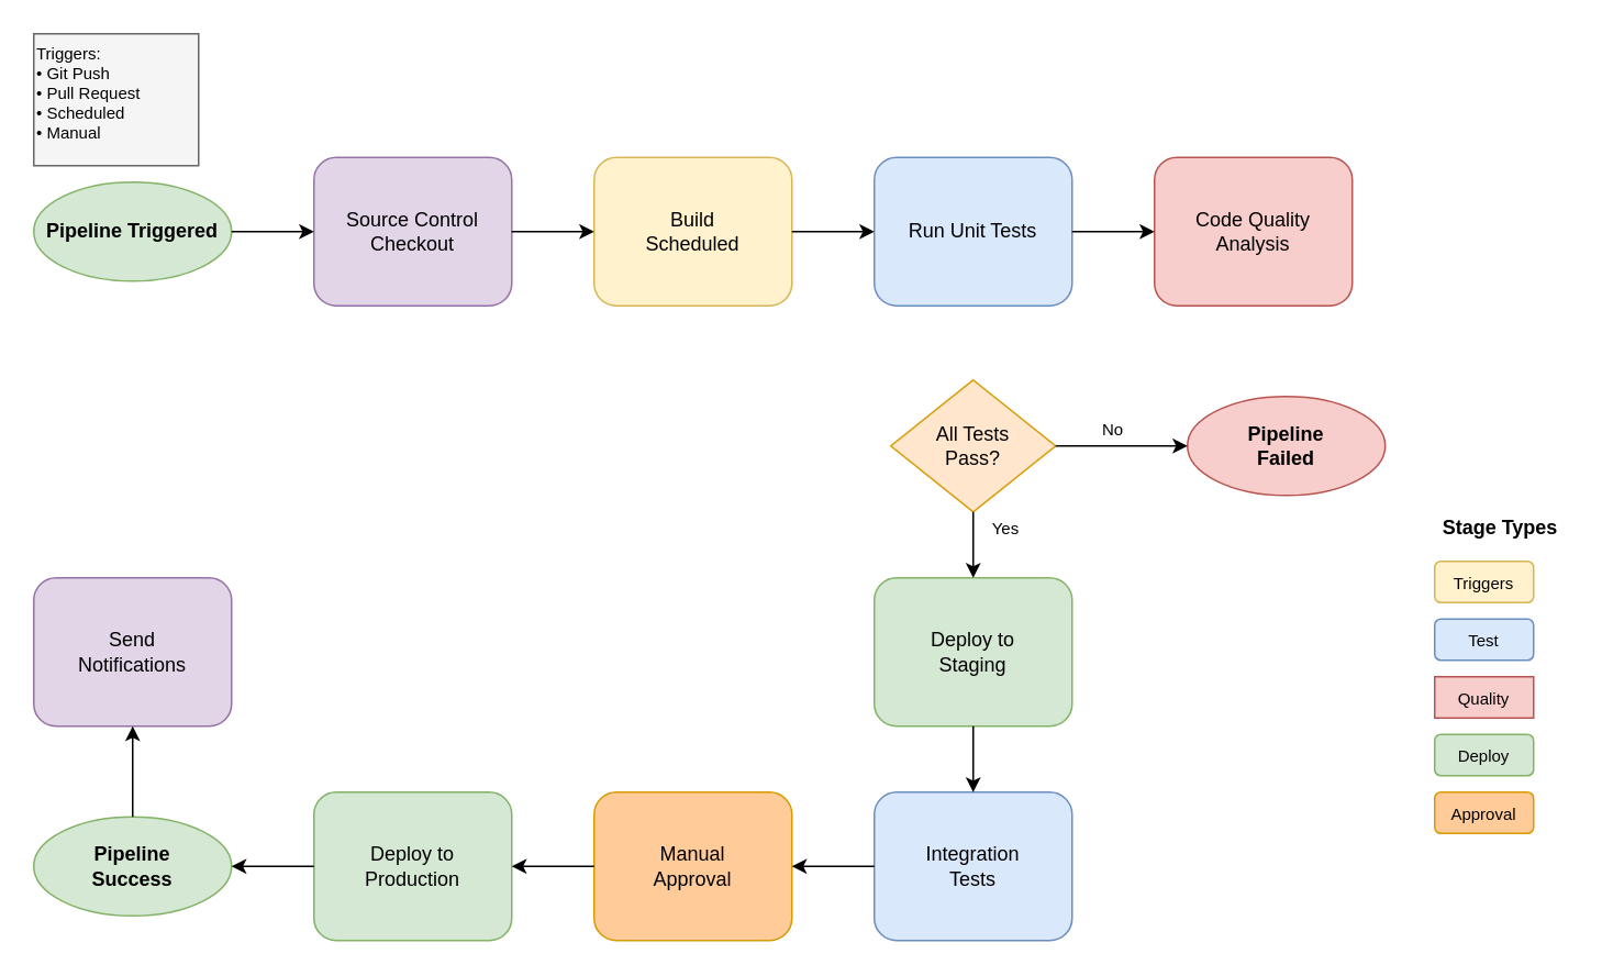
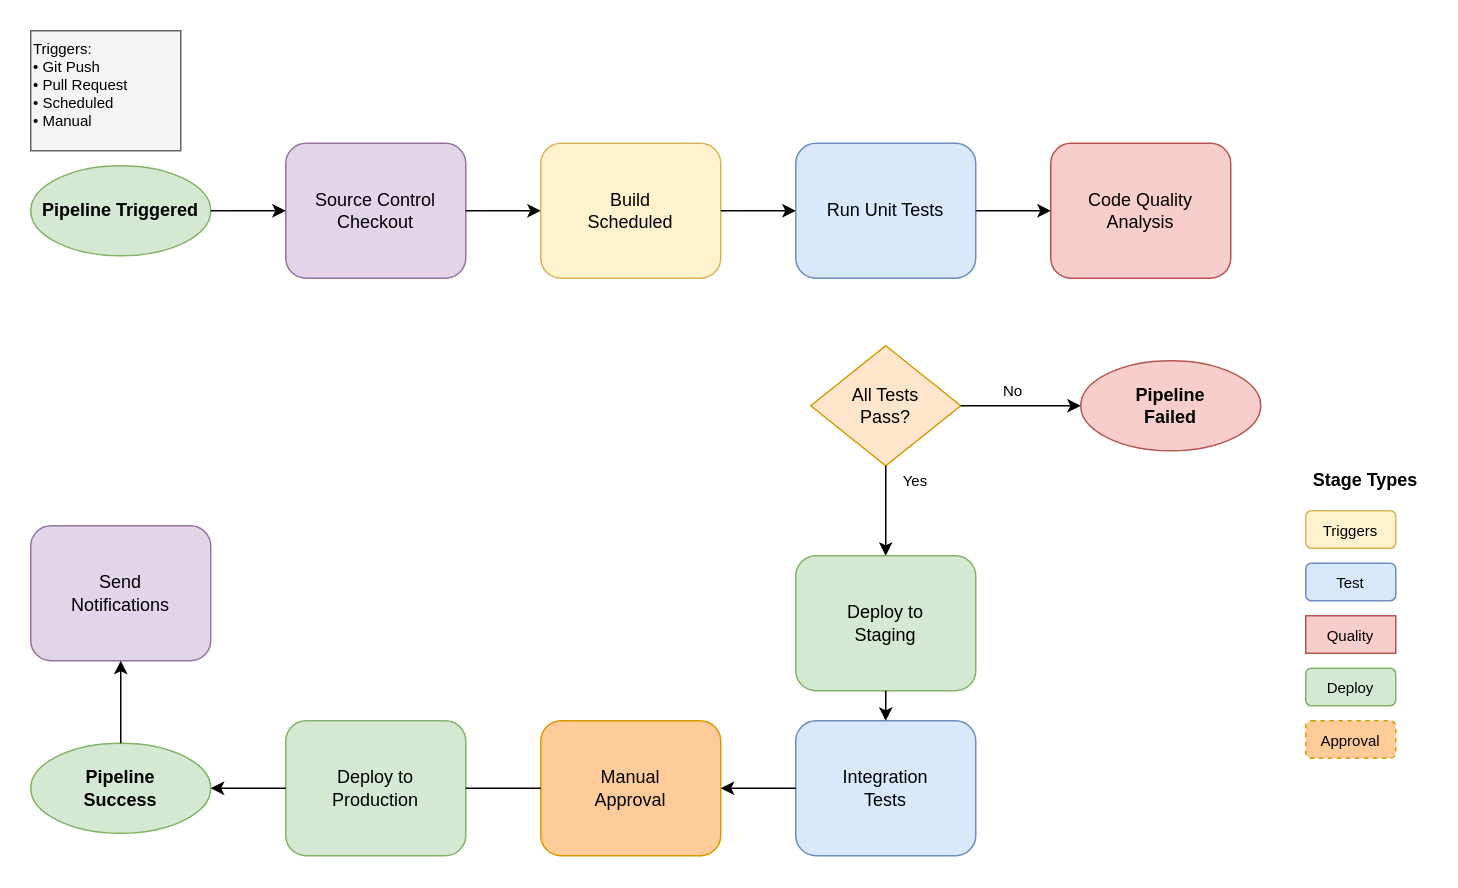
  <mxCell id="0" />
  <mxCell id="1" parent="0" />
  <mxCell id="2" value="Pipeline Triggered" style="ellipse;whiteSpace=wrap;html=1;fillColor=#d5e8d4;strokeColor=#82b366;fontSize=12;fontStyle=1;" vertex="1" parent="1"><mxGeometry x="20" y="110" width="120" height="60" as="geometry" /></mxCell>
  <mxCell id="3" value="Source Control&#10;Checkout" style="rounded=1;whiteSpace=wrap;html=1;fillColor=#e1d5e7;strokeColor=#9673a6;fontSize=12;" vertex="1" parent="1"><mxGeometry x="190" y="95" width="120" height="90" as="geometry" /></mxCell>
  <mxCell id="4" value="Build&#10;Scheduled" style="rounded=1;whiteSpace=wrap;html=1;fillColor=#fff2cc;strokeColor=#d6b656;fontSize=12;" vertex="1" parent="1"><mxGeometry x="360" y="95" width="120" height="90" as="geometry" /></mxCell>
  <mxCell id="5" value="Run Unit Tests" style="rounded=1;whiteSpace=wrap;html=1;fillColor=#dae8fc;strokeColor=#6c8ebf;fontSize=12;" vertex="1" parent="1"><mxGeometry x="530" y="95" width="120" height="90" as="geometry" /></mxCell>
  <mxCell id="6" value="Code Quality&#10;Analysis" style="rounded=1;whiteSpace=wrap;html=1;fillColor=#f8cecc;strokeColor=#b85450;fontSize=12;" vertex="1" parent="1"><mxGeometry x="700" y="95" width="120" height="90" as="geometry" /></mxCell>
  <mxCell id="7" value="All Tests&#10;Pass?" style="rhombus;whiteSpace=wrap;html=1;fillColor=#ffe6cc;strokeColor=#d79b00;fontSize=12;" vertex="1" parent="1"><mxGeometry x="540" y="230" width="100" height="80" as="geometry" /></mxCell>
- <mxCell id="8" value="Deploy to&#10;Staging" style="rounded=1;whiteSpace=wrap;html=1;fillColor=#d5e8d4;strokeColor=#82b366;fontSize=12;" vertex="1" parent="1"><mxGeometry x="530" y="350" width="120" height="90" as="geometry" /></mxCell>
+ <mxCell id="8" value="Deploy to&#10;Staging" style="rounded=1;whiteSpace=wrap;html=1;fillColor=#d5e8d4;strokeColor=#82b366;fontSize=12;" vertex="1" parent="1"><mxGeometry x="530" y="370" width="120" height="90" as="geometry" /></mxCell>
  <mxCell id="9" value="Integration&#10;Tests" style="rounded=1;whiteSpace=wrap;html=1;fillColor=#dae8fc;strokeColor=#6c8ebf;fontSize=12;" vertex="1" parent="1"><mxGeometry x="530" y="480" width="120" height="90" as="geometry" /></mxCell>
  <mxCell id="10" value="Manual&#10;Approval" style="rounded=1;whiteSpace=wrap;html=1;fillColor=#ffcc99;strokeColor=#d79b00;fontSize=12;" vertex="1" parent="1"><mxGeometry x="360" y="480" width="120" height="90" as="geometry" /></mxCell>
  <mxCell id="11" value="Deploy to&#10;Production" style="rounded=1;whiteSpace=wrap;html=1;fillColor=#d5e8d4;strokeColor=#82b366;fontSize=12;" vertex="1" parent="1"><mxGeometry x="190" y="480" width="120" height="90" as="geometry" /></mxCell>
  <mxCell id="12" value="Pipeline&#10;Success" style="ellipse;whiteSpace=wrap;html=1;fillColor=#d5e8d4;strokeColor=#82b366;fontSize=12;fontStyle=1;" vertex="1" parent="1"><mxGeometry x="20" y="495" width="120" height="60" as="geometry" /></mxCell>
  <mxCell id="13" value="Pipeline&#10;Failed" style="ellipse;whiteSpace=wrap;html=1;fillColor=#f8cecc;strokeColor=#b85450;fontSize=12;fontStyle=1;" vertex="1" parent="1"><mxGeometry x="720" y="240" width="120" height="60" as="geometry" /></mxCell>
  <mxCell id="14" value="Send&#10;Notifications" style="rounded=1;whiteSpace=wrap;html=1;fillColor=#e1d5e7;strokeColor=#9673a6;fontSize=12;" vertex="1" parent="1"><mxGeometry x="20" y="350" width="120" height="90" as="geometry" /></mxCell>
  <mxCell id="15" style="edgeStyle=orthogonalEdgeStyle;rounded=0;orthogonalLoop=1;jettySize=auto;html=1;exitX=1;exitY=0.5;exitDx=0;exitDy=0;entryX=0;entryY=0.5;entryDx=0;entryDy=0;" edge="1" parent="1" source="2" target="3"><mxGeometry relative="1" as="geometry" /></mxCell>
  <mxCell id="16" style="edgeStyle=orthogonalEdgeStyle;rounded=0;orthogonalLoop=1;jettySize=auto;html=1;exitX=1;exitY=0.5;exitDx=0;exitDy=0;entryX=0;entryY=0.5;entryDx=0;entryDy=0;" edge="1" parent="1" source="3" target="4"><mxGeometry relative="1" as="geometry" /></mxCell>
  <mxCell id="17" style="edgeStyle=orthogonalEdgeStyle;rounded=0;orthogonalLoop=1;jettySize=auto;html=1;exitX=1;exitY=0.5;exitDx=0;exitDy=0;entryX=0;entryY=0.5;entryDx=0;entryDy=0;" edge="1" parent="1" source="4" target="5"><mxGeometry relative="1" as="geometry" /></mxCell>
  <mxCell id="18" style="edgeStyle=orthogonalEdgeStyle;rounded=0;orthogonalLoop=1;jettySize=auto;html=1;exitX=1;exitY=0.5;exitDx=0;exitDy=0;entryX=0;entryY=0.5;entryDx=0;entryDy=0;" edge="1" parent="1" source="5" target="6"><mxGeometry relative="1" as="geometry" /></mxCell>
  <mxCell id="19" style="edgeStyle=orthogonalEdgeStyle;rounded=0;orthogonalLoop=1;jettySize=auto;html=1;exitX=0.5;exitY=1;exitDx=0;exitDy=0;entryX=0.5;entryY=0;entryDx=0;entryDy=0;" edge="1" parent="1" source="7" target="8"><mxGeometry relative="1" as="geometry" /></mxCell>
  <mxCell id="20" style="edgeStyle=orthogonalEdgeStyle;rounded=0;orthogonalLoop=1;jettySize=auto;html=1;exitX=1;exitY=0.5;exitDx=0;exitDy=0;entryX=0;entryY=0.5;entryDx=0;entryDy=0;" edge="1" parent="1" source="7" target="13"><mxGeometry relative="1" as="geometry" /></mxCell>
  <mxCell id="21" style="edgeStyle=orthogonalEdgeStyle;rounded=0;orthogonalLoop=1;jettySize=auto;html=1;exitX=0.5;exitY=1;exitDx=0;exitDy=0;entryX=0.5;entryY=0;entryDx=0;entryDy=0;" edge="1" parent="1" source="8" target="9"><mxGeometry relative="1" as="geometry" /></mxCell>
  <mxCell id="22" style="edgeStyle=orthogonalEdgeStyle;rounded=0;orthogonalLoop=1;jettySize=auto;html=1;exitX=0;exitY=0.5;exitDx=0;exitDy=0;entryX=1;entryY=0.5;entryDx=0;entryDy=0;" edge="1" parent="1" source="9" target="10"><mxGeometry relative="1" as="geometry" /></mxCell>
- <mxCell id="23" style="edgeStyle=orthogonalEdgeStyle;rounded=0;orthogonalLoop=1;jettySize=auto;html=1;exitX=0;exitY=0.5;exitDx=0;exitDy=0;entryX=1;entryY=0.5;entryDx=0;entryDy=0;" edge="1" parent="1" source="10" target="11"><mxGeometry relative="1" as="geometry" /></mxCell>
+ <mxCell id="23" style="edgeStyle=orthogonalEdgeStyle;rounded=0;orthogonalLoop=1;jettySize=auto;html=1;exitX=0;exitY=0.5;exitDx=0;exitDy=0;entryX=1;entryY=0.5;entryDx=0;entryDy=0;endArrow=none;" edge="1" parent="1" source="10" target="11"><mxGeometry relative="1" as="geometry" /></mxCell>
  <mxCell id="24" style="edgeStyle=orthogonalEdgeStyle;rounded=0;orthogonalLoop=1;jettySize=auto;html=1;exitX=0;exitY=0.5;exitDx=0;exitDy=0;entryX=1;entryY=0.5;entryDx=0;entryDy=0;" edge="1" parent="1" source="11" target="12"><mxGeometry relative="1" as="geometry" /></mxCell>
  <mxCell id="25" style="edgeStyle=orthogonalEdgeStyle;rounded=0;orthogonalLoop=1;jettySize=auto;html=1;exitX=0.5;exitY=0;exitDx=0;exitDy=0;entryX=0.5;entryY=1;entryDx=0;entryDy=0;" edge="1" parent="1" source="12" target="14"><mxGeometry relative="1" as="geometry" /></mxCell>
  <mxCell id="26" value="Yes" style="text;html=1;strokeColor=none;fillColor=none;align=center;verticalAlign=middle;whiteSpace=wrap;rounded=0;fontSize=10;" vertex="1" parent="1"><mxGeometry x="595" y="310" width="30" height="20" as="geometry" /></mxCell>
  <mxCell id="27" value="No" style="text;html=1;strokeColor=none;fillColor=none;align=center;verticalAlign=middle;whiteSpace=wrap;rounded=0;fontSize=10;" vertex="1" parent="1"><mxGeometry x="660" y="250" width="30" height="20" as="geometry" /></mxCell>
  <mxCell id="28" value="Triggers:&#10;• Git Push&#10;• Pull Request&#10;• Scheduled&#10;• Manual" style="rounded=0;whiteSpace=wrap;html=1;fillColor=#f5f5f5;strokeColor=#666666;fontSize=10;align=left;verticalAlign=top;" vertex="1" parent="1"><mxGeometry x="20" y="20" width="100" height="80" as="geometry" /></mxCell>
  <mxCell id="29" value="Stage Types" style="text;html=1;strokeColor=none;fillColor=none;align=center;verticalAlign=middle;whiteSpace=wrap;rounded=0;fontSize=12;fontStyle=1;" vertex="1" parent="1"><mxGeometry x="870" y="310" width="80" height="20" as="geometry" /></mxCell>
  <mxCell id="30" value="Triggers" style="rounded=1;whiteSpace=wrap;html=1;fillColor=#fff2cc;strokeColor=#d6b656;fontSize=10;" vertex="1" parent="1"><mxGeometry x="870" y="340" width="60" height="25" as="geometry" /></mxCell>
  <mxCell id="31" value="Test" style="rounded=1;whiteSpace=wrap;html=1;fillColor=#dae8fc;strokeColor=#6c8ebf;fontSize=10;" vertex="1" parent="1"><mxGeometry x="870" y="375" width="60" height="25" as="geometry" /></mxCell>
  <mxCell id="32" value="Quality" style="whiteSpace=wrap;html=1;fillColor=#f8cecc;strokeColor=#b85450;fontSize=10;rounded=0;" vertex="1" parent="1"><mxGeometry x="870" y="410" width="60" height="25" as="geometry" /></mxCell>
  <mxCell id="33" value="Deploy" style="rounded=1;whiteSpace=wrap;html=1;fillColor=#d5e8d4;strokeColor=#82b366;fontSize=10;" vertex="1" parent="1"><mxGeometry x="870" y="445" width="60" height="25" as="geometry" /></mxCell>
- <mxCell id="34" value="Approval" style="rounded=1;whiteSpace=wrap;html=1;fillColor=#ffcc99;strokeColor=#d79b00;fontSize=10;" vertex="1" parent="1"><mxGeometry x="870" y="480" width="60" height="25" as="geometry" /></mxCell>
+ <mxCell id="34" value="Approval" style="rounded=1;whiteSpace=wrap;html=1;fillColor=#ffcc99;strokeColor=#d79b00;fontSize=10;dashed=1;" vertex="1" parent="1"><mxGeometry x="870" y="480" width="60" height="25" as="geometry" /></mxCell>
